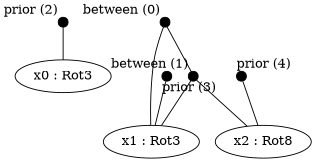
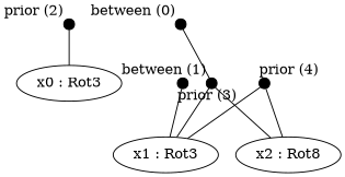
  graph {
    forcelabels=true
    node [shape=point]
    n1 [label="x0 : Rot3" shape=""]
    n2 [label="x1 : Rot3" shape=""]
    n3 [label="x2 : Rot8" shape=""]
    factor_0 [height=0.15 xlabel="between (0)"]
    factor_1 [height=0.15 xlabel="between (1)"]
    factor_2 [height=0.15 xlabel="prior (2)"]
    factor_3 [height=0.15 xlabel="prior (3)"]
    factor_4 [height=0.15 xlabel="prior (4)"]
-   factor_0 -- n2
+   factor_4 -- n2
    factor_0 -- factor_1
    factor_1 -- n2
    factor_1 -- n3
    factor_2 -- n1
    factor_3 -- n2
    factor_4 -- n3
  }
